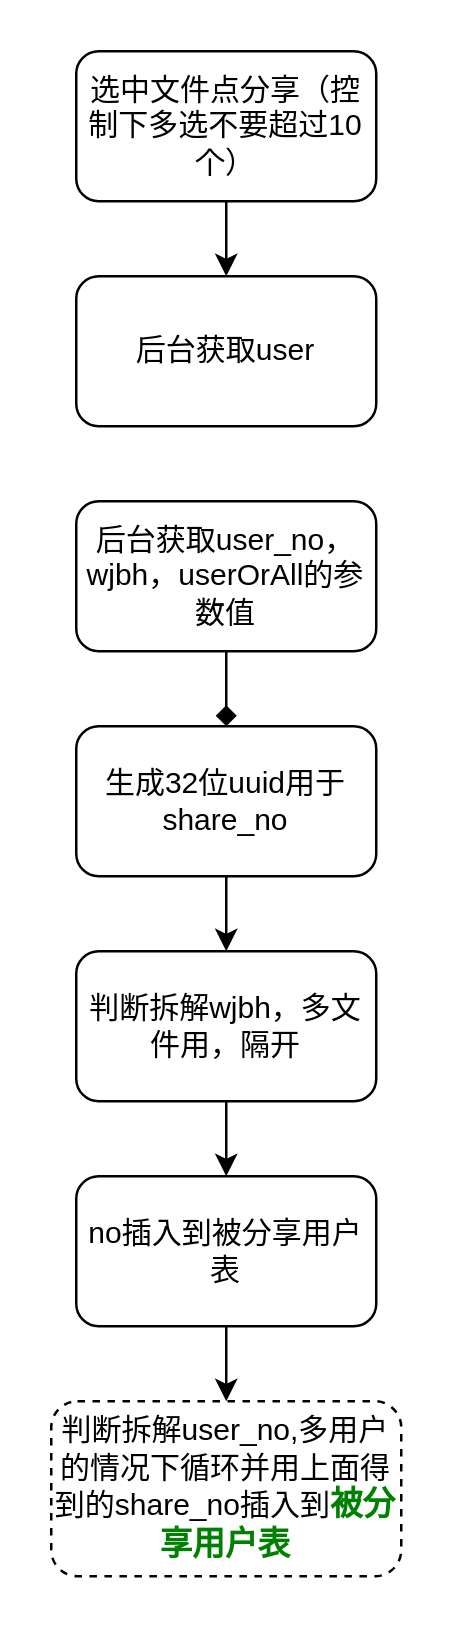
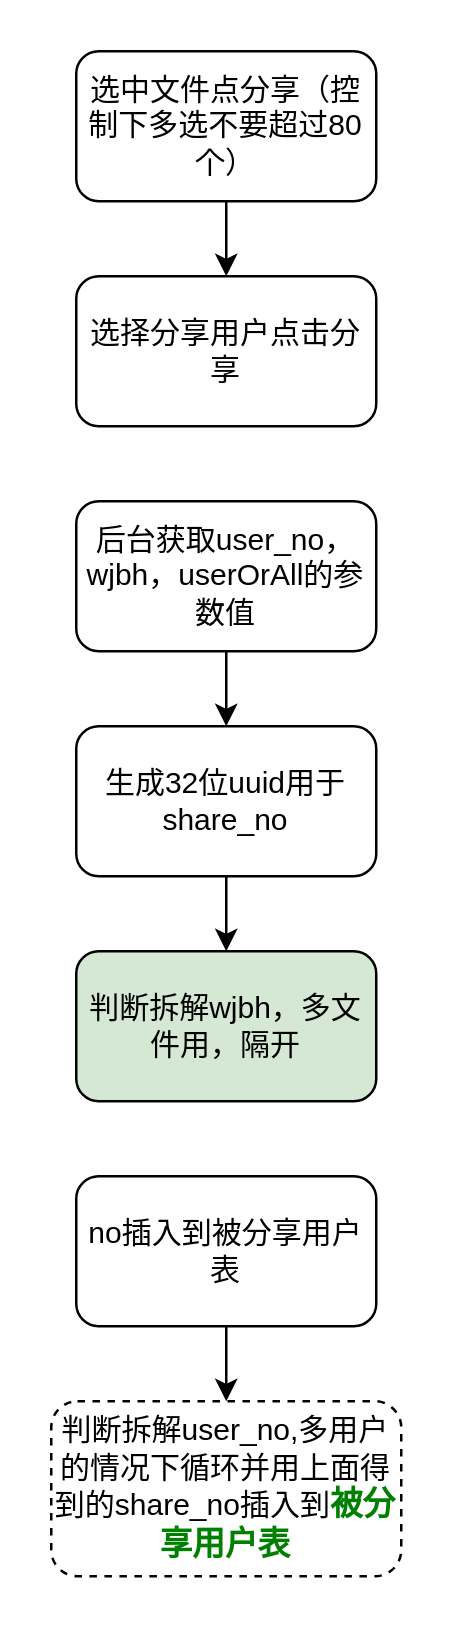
  <mxCell id="0" />
  <mxCell id="1" parent="0" />
  <mxCell id="2" value="" style="edgeStyle=orthogonalEdgeStyle;rounded=0;orthogonalLoop=1;jettySize=auto;html=1;" edge="1" parent="1" source="3" target="4"><mxGeometry relative="1" as="geometry" /></mxCell>
- <mxCell id="3" value="选中文件点分享（控制下多选不要超过10个）" style="rounded=1;whiteSpace=wrap;html=1;" vertex="1" parent="1"><mxGeometry x="30" y="20" width="120" height="60" as="geometry" /></mxCell>
- <mxCell id="4" value="后台获取user" style="rounded=1;whiteSpace=wrap;html=1;" vertex="1" parent="1"><mxGeometry x="30" y="110" width="120" height="60" as="geometry" /></mxCell>
- <mxCell id="5" value="" style="edgeStyle=orthogonalEdgeStyle;rounded=0;orthogonalLoop=1;jettySize=auto;html=1;endArrow=diamond;" edge="1" parent="1" source="6" target="8"><mxGeometry relative="1" as="geometry" /></mxCell>
+ <mxCell id="3" value="选中文件点分享（控制下多选不要超过80个）" style="rounded=1;whiteSpace=wrap;html=1;" vertex="1" parent="1"><mxGeometry x="30" y="20" width="120" height="60" as="geometry" /></mxCell>
+ <mxCell id="4" value="选择分享用户点击分享" style="rounded=1;whiteSpace=wrap;html=1;" vertex="1" parent="1"><mxGeometry x="30" y="110" width="120" height="60" as="geometry" /></mxCell>
+ <mxCell id="5" value="" style="edgeStyle=orthogonalEdgeStyle;rounded=0;orthogonalLoop=1;jettySize=auto;html=1;" edge="1" parent="1" source="6" target="8"><mxGeometry relative="1" as="geometry" /></mxCell>
  <mxCell id="6" value="后台获取user_no，wjbh，userOrAll的参数值" style="rounded=1;whiteSpace=wrap;html=1;" vertex="1" parent="1"><mxGeometry x="30" y="200" width="120" height="60" as="geometry" /></mxCell>
  <mxCell id="7" value="" style="edgeStyle=orthogonalEdgeStyle;rounded=0;orthogonalLoop=1;jettySize=auto;html=1;" edge="1" parent="1" source="8" target="10"><mxGeometry relative="1" as="geometry" /></mxCell>
  <mxCell id="8" value="生成32位uuid用于share_no" style="whiteSpace=wrap;html=1;rounded=1;" vertex="1" parent="1"><mxGeometry x="30" y="290" width="120" height="60" as="geometry" /></mxCell>
- <mxCell id="9" value="" style="edgeStyle=orthogonalEdgeStyle;rounded=0;orthogonalLoop=1;jettySize=auto;html=1;" edge="1" parent="1" source="10" target="12"><mxGeometry relative="1" as="geometry" /></mxCell>
- <mxCell id="10" value="判断拆解wjbh，多文件用，隔开" style="whiteSpace=wrap;html=1;rounded=1;" vertex="1" parent="1"><mxGeometry x="30" y="380" width="120" height="60" as="geometry" /></mxCell>
+ <mxCell id="10" value="判断拆解wjbh，多文件用，隔开" style="whiteSpace=wrap;html=1;rounded=1;fillColor=#d5e8d4;" vertex="1" parent="1"><mxGeometry x="30" y="380" width="120" height="60" as="geometry" /></mxCell>
  <mxCell id="11" value="" style="edgeStyle=orthogonalEdgeStyle;rounded=0;orthogonalLoop=1;jettySize=auto;html=1;" edge="1" parent="1" source="12" target="13"><mxGeometry relative="1" as="geometry" /></mxCell>
  <mxCell id="12" value="no插入到被分享用户表" style="whiteSpace=wrap;html=1;rounded=1;" vertex="1" parent="1"><mxGeometry x="30" y="470" width="120" height="60" as="geometry" /></mxCell>
  <mxCell id="13" value="判断拆解user_no,多用户的情况下循环并用上面得到的share_no插入到&lt;span style=&quot;color: rgb(0 , 128 , 0) ; font-weight: bold ; background-color: rgb(255 , 255 , 255) ; font-family: &amp;#34;jetbrains mono&amp;#34; , monospace ; font-size: 9.8pt&quot;&gt;被分享用户表&lt;/span&gt;" style="whiteSpace=wrap;html=1;rounded=1;dashed=1;" vertex="1" parent="1"><mxGeometry x="20" y="560" width="140" height="70" as="geometry" /></mxCell>
